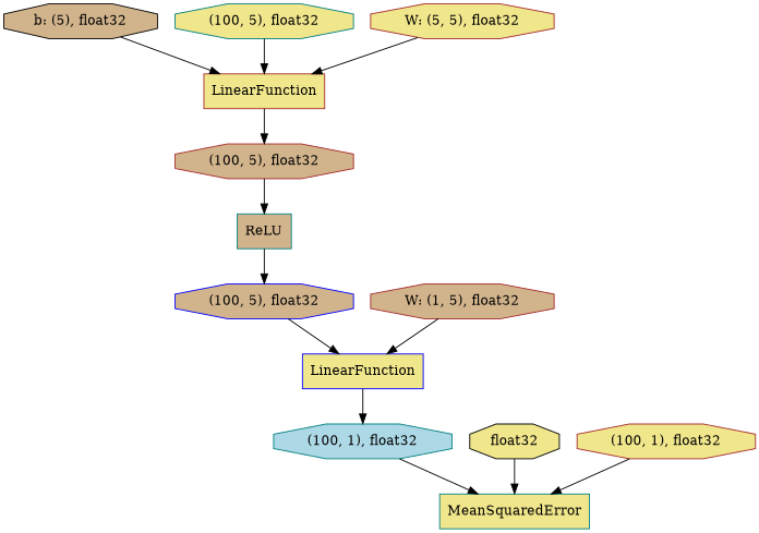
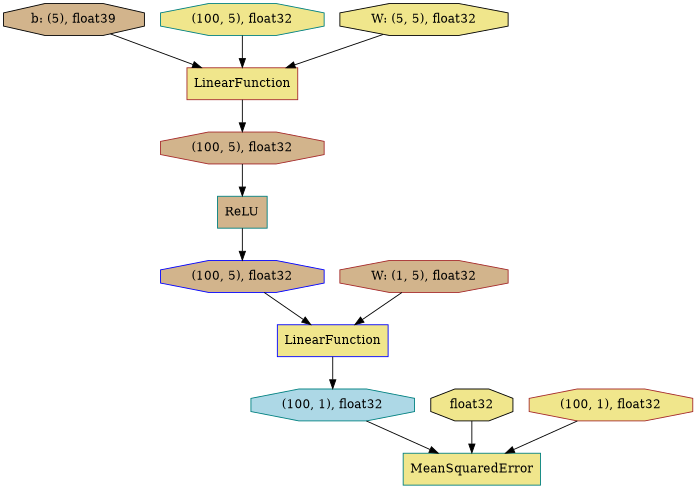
  digraph {
    rankdir=TB
    node [color=brown fillcolor=khaki shape=octagon style=filled]
-   n1 [color=black fillcolor=tan label="b: (5), float32"]
+   n1 [color=black fillcolor=tan label="b: (5), float39"]
    n2 [label=LinearFunction shape=record]
    n3 [fillcolor=tan label="(100, 5), float32"]
    n4 [color=teal fillcolor=tan label=ReLU shape=record]
    n5 [color=blue fillcolor=tan label="(100, 5), float32"]
    n6 [color=blue label=LinearFunction shape=record]
    n7 [color=teal fillcolor=lightblue label="(100, 1), float32"]
    n8 [color=teal label=MeanSquaredError shape=record]
    n9 [color=black label=float32]
    n10 [color=teal label="(100, 5), float32"]
-   n11 [label="W: (5, 5), float32"]
+   n11 [color=black label="W: (5, 5), float32"]
    n12 [fillcolor=tan label="W: (1, 5), float32"]
    n13 [label="(100, 1), float32"]
    n1 -> n2
    n2 -> n3
    n3 -> n4
    n4 -> n5
    n5 -> n6
    n6 -> n7
    n7 -> n8
    n9 -> n8
    n10 -> n2
    n11 -> n2
    n12 -> n6
    n13 -> n8
  }
